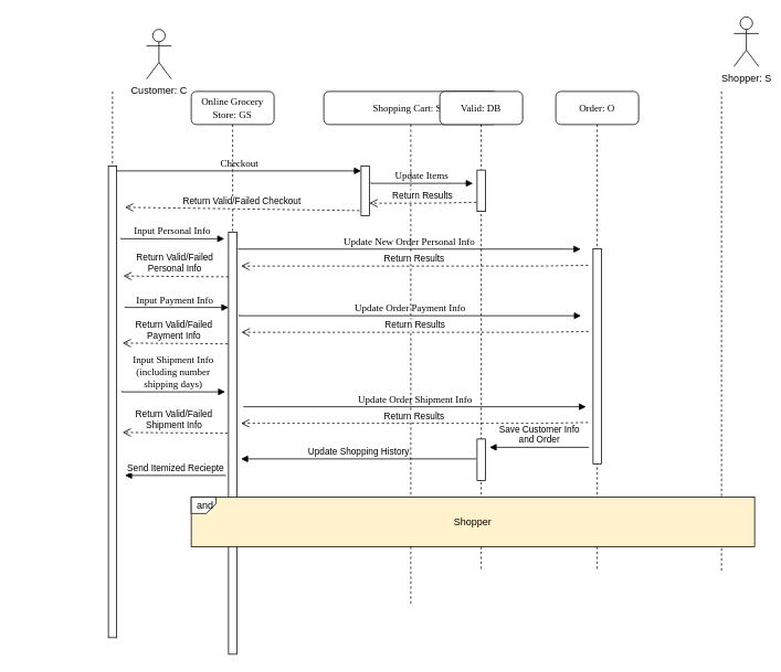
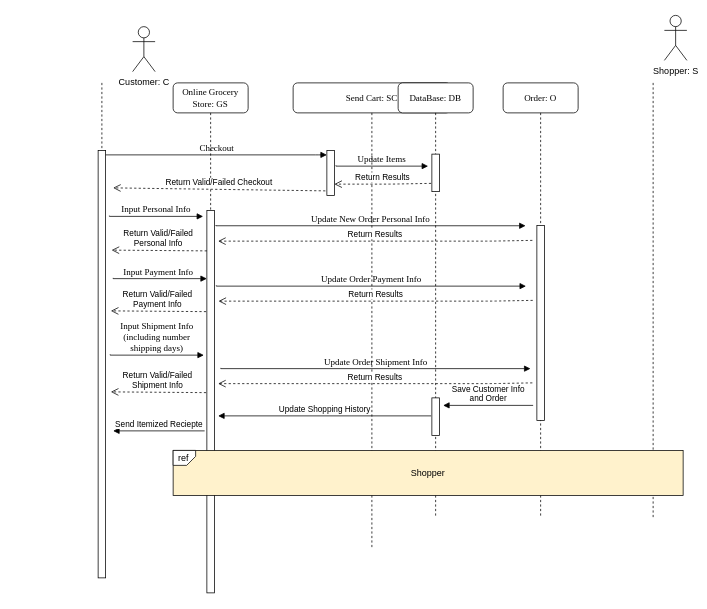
  <mxCell id="0" />
  <mxCell id="1" parent="0" />
  <mxCell id="2" value="Online Grocery Store: GS" style="shape=umlLifeline;perimeter=lifelinePerimeter;whiteSpace=wrap;html=1;container=1;collapsible=0;recursiveResize=0;outlineConnect=0;rounded=1;shadow=0;comic=0;labelBackgroundColor=none;strokeColor=#000000;strokeWidth=1;fillColor=#FFFFFF;fontFamily=Verdana;fontSize=12;fontColor=#000000;align=center;" parent="1" vertex="1"><mxGeometry x="230" y="110" width="100" height="680" as="geometry" /></mxCell>
  <mxCell id="3" value="" style="html=1;points=[];perimeter=orthogonalPerimeter;rounded=0;shadow=0;comic=0;labelBackgroundColor=none;strokeColor=#000000;strokeWidth=1;fillColor=#FFFFFF;fontFamily=Verdana;fontSize=12;fontColor=#000000;align=center;" parent="2" vertex="1"><mxGeometry x="45" y="170" width="10" height="510" as="geometry" /></mxCell>
- <mxCell id="4" value="Shopping Cart: SC" style="shape=umlLifeline;perimeter=lifelinePerimeter;whiteSpace=wrap;html=1;container=1;collapsible=0;recursiveResize=0;outlineConnect=0;rounded=1;shadow=0;comic=0;labelBackgroundColor=none;strokeColor=#000000;strokeWidth=1;fillColor=#FFFFFF;fontFamily=Verdana;fontSize=12;fontColor=#000000;align=center;" parent="1" vertex="1"><mxGeometry x="390" y="110" width="210" height="620" as="geometry" /></mxCell>
+ <mxCell id="4" value="Send Cart: SC" style="shape=umlLifeline;perimeter=lifelinePerimeter;whiteSpace=wrap;html=1;container=1;collapsible=0;recursiveResize=0;outlineConnect=0;rounded=1;shadow=0;comic=0;labelBackgroundColor=none;strokeColor=#000000;strokeWidth=1;fillColor=#FFFFFF;fontFamily=Verdana;fontSize=12;fontColor=#000000;align=center;" parent="1" vertex="1"><mxGeometry x="390" y="110" width="210" height="620" as="geometry" /></mxCell>
  <mxCell id="5" value="" style="html=1;points=[];perimeter=orthogonalPerimeter;rounded=0;shadow=0;comic=0;labelBackgroundColor=none;strokeColor=#000000;strokeWidth=1;fillColor=#FFFFFF;fontFamily=Verdana;fontSize=12;fontColor=#000000;align=center;" parent="4" vertex="1"><mxGeometry x="45" y="90" width="10" height="60" as="geometry" /></mxCell>
  <mxCell id="6" value="Save Customer Info&lt;br&gt;and Order" style="html=1;verticalAlign=bottom;endArrow=block;" edge="1" parent="4"><mxGeometry width="80" relative="1" as="geometry"><mxPoint x="320" y="430" as="sourcePoint" /><mxPoint x="200" y="430" as="targetPoint" /></mxGeometry></mxCell>
- <mxCell id="7" value="Valid: DB" style="shape=umlLifeline;perimeter=lifelinePerimeter;whiteSpace=wrap;html=1;container=1;collapsible=0;recursiveResize=0;outlineConnect=0;rounded=1;shadow=0;comic=0;labelBackgroundColor=none;strokeColor=#000000;strokeWidth=1;fillColor=#FFFFFF;fontFamily=Verdana;fontSize=12;fontColor=#000000;align=center;" parent="1" vertex="1"><mxGeometry x="530" y="110" width="100" height="580" as="geometry" /></mxCell>
+ <mxCell id="7" value="DataBase: DB" style="shape=umlLifeline;perimeter=lifelinePerimeter;whiteSpace=wrap;html=1;container=1;collapsible=0;recursiveResize=0;outlineConnect=0;rounded=1;shadow=0;comic=0;labelBackgroundColor=none;strokeColor=#000000;strokeWidth=1;fillColor=#FFFFFF;fontFamily=Verdana;fontSize=12;fontColor=#000000;align=center;" parent="1" vertex="1"><mxGeometry x="530" y="110" width="100" height="580" as="geometry" /></mxCell>
  <mxCell id="8" value="" style="html=1;points=[];perimeter=orthogonalPerimeter;rounded=0;shadow=0;comic=0;labelBackgroundColor=none;strokeColor=#000000;strokeWidth=1;fillColor=#FFFFFF;fontFamily=Verdana;fontSize=12;fontColor=#000000;align=center;" parent="7" vertex="1"><mxGeometry x="45" y="95" width="10" height="50" as="geometry" /></mxCell>
  <mxCell id="9" value="" style="html=1;points=[];perimeter=orthogonalPerimeter;rounded=0;shadow=0;comic=0;labelBackgroundColor=none;strokeColor=#000000;strokeWidth=1;fillColor=#FFFFFF;fontFamily=Verdana;fontSize=12;fontColor=#000000;align=center;" vertex="1" parent="7"><mxGeometry x="45" y="420" width="10" height="50" as="geometry" /></mxCell>
  <mxCell id="10" value="Order: O" style="shape=umlLifeline;perimeter=lifelinePerimeter;whiteSpace=wrap;html=1;container=1;collapsible=0;recursiveResize=0;outlineConnect=0;rounded=1;shadow=0;comic=0;labelBackgroundColor=none;strokeColor=#000000;strokeWidth=1;fillColor=#FFFFFF;fontFamily=Verdana;fontSize=12;fontColor=#000000;align=center;" parent="1" vertex="1"><mxGeometry x="670" y="110" width="100" height="580" as="geometry" /></mxCell>
  <mxCell id="11" value="" style="html=1;points=[];perimeter=orthogonalPerimeter;rounded=0;shadow=0;comic=0;labelBackgroundColor=none;strokeColor=#000000;strokeWidth=1;fillColor=#FFFFFF;fontFamily=Verdana;fontSize=12;fontColor=#000000;align=center;" parent="10" vertex="1"><mxGeometry x="45" y="190" width="10" height="260" as="geometry" /></mxCell>
  <mxCell id="12" value="" style="shape=umlLifeline;perimeter=lifelinePerimeter;whiteSpace=wrap;html=1;container=1;collapsible=0;recursiveResize=0;outlineConnect=0;rounded=1;shadow=0;comic=0;labelBackgroundColor=none;strokeColor=#000000;strokeWidth=1;fillColor=#FFFFFF;fontFamily=Verdana;fontSize=12;fontColor=#000000;align=center;size=0;" parent="1" vertex="1"><mxGeometry x="20" y="110" width="230" height="660" as="geometry" /></mxCell>
  <mxCell id="13" value="" style="html=1;points=[];perimeter=orthogonalPerimeter;rounded=0;shadow=0;comic=0;labelBackgroundColor=none;strokeColor=#000000;strokeWidth=1;fillColor=#FFFFFF;fontFamily=Verdana;fontSize=12;fontColor=#000000;align=center;" parent="12" vertex="1"><mxGeometry x="110" y="90" width="10" height="570" as="geometry" /></mxCell>
  <mxCell id="14" value="Checkout" style="html=1;verticalAlign=bottom;endArrow=block;labelBackgroundColor=none;fontFamily=Verdana;fontSize=12;edgeStyle=elbowEdgeStyle;elbow=vertical;entryX=0;entryY=0.1;entryDx=0;entryDy=0;entryPerimeter=0;" parent="1" source="13" target="5" edge="1"><mxGeometry relative="1" as="geometry"><mxPoint x="210" y="220" as="sourcePoint" /><mxPoint x="410" y="203" as="targetPoint" /><Array as="points"><mxPoint x="430" y="206" /></Array></mxGeometry></mxCell>
  <mxCell id="15" value="Customer: C" style="shape=umlActor;verticalLabelPosition=bottom;labelBackgroundColor=#ffffff;verticalAlign=top;html=1;outlineConnect=0;" vertex="1" parent="1"><mxGeometry x="176" y="35" width="30" height="60" as="geometry" /></mxCell>
  <mxCell id="16" value="Update Items" style="html=1;verticalAlign=bottom;endArrow=block;labelBackgroundColor=none;fontFamily=Verdana;fontSize=12;edgeStyle=elbowEdgeStyle;elbow=vertical;exitX=0.9;exitY=0.16;exitDx=0;exitDy=0;exitPerimeter=0;rounded=0;" edge="1" parent="1"><mxGeometry relative="1" as="geometry"><mxPoint x="447" y="220" as="sourcePoint" /><mxPoint x="570" y="221" as="targetPoint" /></mxGeometry></mxCell>
  <mxCell id="17" value="Return Results" style="html=1;verticalAlign=bottom;endArrow=open;dashed=1;endSize=8;exitX=-0.1;exitY=0.78;exitDx=0;exitDy=0;exitPerimeter=0;" edge="1" parent="1" source="8" target="5"><mxGeometry relative="1" as="geometry"><mxPoint x="570" y="245" as="sourcePoint" /><mxPoint x="490" y="240" as="targetPoint" /><Array as="points"><mxPoint x="520" y="245" /></Array></mxGeometry></mxCell>
  <mxCell id="18" value="Return Valid/Failed Checkout" style="html=1;verticalAlign=bottom;endArrow=open;dashed=1;endSize=8;exitX=-0.2;exitY=0.9;exitDx=0;exitDy=0;exitPerimeter=0;" edge="1" parent="1" source="5"><mxGeometry relative="1" as="geometry"><mxPoint x="411" y="258.98" as="sourcePoint" /><mxPoint x="150" y="250" as="targetPoint" /></mxGeometry></mxCell>
  <mxCell id="19" value="Input Personal Info" style="html=1;verticalAlign=bottom;endArrow=block;labelBackgroundColor=none;fontFamily=Verdana;fontSize=12;edgeStyle=elbowEdgeStyle;elbow=vertical;exitX=1;exitY=0.205;exitDx=0;exitDy=0;exitPerimeter=0;rounded=0;" edge="1" parent="1"><mxGeometry relative="1" as="geometry"><mxPoint x="145" y="287" as="sourcePoint" /><mxPoint x="270" y="288" as="targetPoint" /></mxGeometry></mxCell>
  <mxCell id="20" value="Update New Order Personal Info" style="html=1;verticalAlign=bottom;endArrow=block;labelBackgroundColor=none;fontFamily=Verdana;fontSize=12;edgeStyle=elbowEdgeStyle;elbow=vertical;exitX=1;exitY=0.205;exitDx=0;exitDy=0;exitPerimeter=0;rounded=0;" edge="1" parent="1"><mxGeometry relative="1" as="geometry"><mxPoint x="287" y="299.5" as="sourcePoint" /><mxPoint x="700" y="301" as="targetPoint" /><Array as="points"><mxPoint x="247" y="300.5" /></Array></mxGeometry></mxCell>
  <mxCell id="21" value="" style="shape=umlLifeline;perimeter=lifelinePerimeter;whiteSpace=wrap;html=1;container=1;collapsible=0;recursiveResize=0;outlineConnect=0;rounded=1;shadow=0;comic=0;labelBackgroundColor=none;strokeColor=#000000;strokeWidth=1;fillColor=#FFFFFF;fontFamily=Verdana;fontSize=12;fontColor=#000000;align=center;size=0;" vertex="1" parent="1"><mxGeometry x="820" y="110" width="100" height="580" as="geometry" /></mxCell>
  <mxCell id="22" value="Return Results" style="html=1;verticalAlign=bottom;endArrow=open;dashed=1;endSize=8;exitX=-0.1;exitY=0.78;exitDx=0;exitDy=0;exitPerimeter=0;" edge="1" parent="1"><mxGeometry relative="1" as="geometry"><mxPoint x="709" y="320" as="sourcePoint" /><mxPoint x="290" y="321" as="targetPoint" /><Array as="points"><mxPoint x="655" y="321" /></Array></mxGeometry></mxCell>
  <mxCell id="23" value="Return Valid/Failed &lt;br&gt;Personal Info" style="html=1;verticalAlign=bottom;endArrow=open;dashed=1;endSize=8;exitX=0;exitY=0.274;exitDx=0;exitDy=0;exitPerimeter=0;entryX=1.3;entryY=0.3;entryDx=0;entryDy=0;entryPerimeter=0;" edge="1" parent="1"><mxGeometry x="0.024" relative="1" as="geometry"><mxPoint x="275" y="334.02" as="sourcePoint" /><mxPoint x="148" y="333" as="targetPoint" /><Array as="points" /><mxPoint as="offset" /></mxGeometry></mxCell>
  <mxCell id="24" value="Input Payment Info" style="html=1;verticalAlign=bottom;endArrow=block;labelBackgroundColor=none;fontFamily=Verdana;fontSize=12;edgeStyle=elbowEdgeStyle;elbow=vertical;exitX=1;exitY=0.205;exitDx=0;exitDy=0;exitPerimeter=0;rounded=0;" edge="1" parent="1"><mxGeometry x="-0.032" relative="1" as="geometry"><mxPoint x="150" y="370" as="sourcePoint" /><mxPoint x="275" y="371" as="targetPoint" /><mxPoint as="offset" /></mxGeometry></mxCell>
  <mxCell id="25" value="Update Order Payment Info" style="html=1;verticalAlign=bottom;endArrow=block;labelBackgroundColor=none;fontFamily=Verdana;fontSize=12;edgeStyle=elbowEdgeStyle;elbow=vertical;exitX=1;exitY=0.205;exitDx=0;exitDy=0;exitPerimeter=0;rounded=0;" edge="1" parent="1"><mxGeometry relative="1" as="geometry"><mxPoint x="287.5" y="380" as="sourcePoint" /><mxPoint x="700.5" y="381.5" as="targetPoint" /><Array as="points"><mxPoint x="247.5" y="381" /></Array></mxGeometry></mxCell>
  <mxCell id="26" value="Return Results" style="html=1;verticalAlign=bottom;endArrow=open;dashed=1;endSize=8;exitX=-0.1;exitY=0.78;exitDx=0;exitDy=0;exitPerimeter=0;" edge="1" parent="1"><mxGeometry relative="1" as="geometry"><mxPoint x="709.5" y="400" as="sourcePoint" /><mxPoint x="290.5" y="401" as="targetPoint" /><Array as="points"><mxPoint x="655.5" y="401" /></Array></mxGeometry></mxCell>
  <mxCell id="27" value="Return Valid/Failed &lt;br&gt;Payment Info" style="html=1;verticalAlign=bottom;endArrow=open;dashed=1;endSize=8;exitX=0;exitY=0.274;exitDx=0;exitDy=0;exitPerimeter=0;entryX=1.3;entryY=0.3;entryDx=0;entryDy=0;entryPerimeter=0;" edge="1" parent="1"><mxGeometry x="0.024" relative="1" as="geometry"><mxPoint x="274" y="415.02" as="sourcePoint" /><mxPoint x="147" y="414" as="targetPoint" /><Array as="points" /><mxPoint as="offset" /></mxGeometry></mxCell>
  <mxCell id="28" value="Input Shipment Info&lt;br&gt;(including number&lt;br&gt;shipping days)" style="html=1;verticalAlign=bottom;endArrow=block;labelBackgroundColor=none;fontFamily=Verdana;fontSize=12;edgeStyle=elbowEdgeStyle;elbow=vertical;exitX=1;exitY=0.205;exitDx=0;exitDy=0;exitPerimeter=0;rounded=0;" edge="1" parent="1"><mxGeometry relative="1" as="geometry"><mxPoint x="146" y="472" as="sourcePoint" /><mxPoint x="271" y="473" as="targetPoint" /><mxPoint as="offset" /></mxGeometry></mxCell>
  <mxCell id="29" value="Update Order Shipment Info" style="html=1;verticalAlign=bottom;endArrow=block;labelBackgroundColor=none;fontFamily=Verdana;fontSize=12;edgeStyle=elbowEdgeStyle;elbow=vertical;exitX=1;exitY=0.205;exitDx=0;exitDy=0;exitPerimeter=0;rounded=0;" edge="1" parent="1"><mxGeometry relative="1" as="geometry"><mxPoint x="293.5" y="490" as="sourcePoint" /><mxPoint x="706.5" y="491.5" as="targetPoint" /><Array as="points"><mxPoint x="253.5" y="491" /></Array></mxGeometry></mxCell>
  <mxCell id="30" value="Return Results" style="html=1;verticalAlign=bottom;endArrow=open;dashed=1;endSize=8;exitX=-0.1;exitY=0.78;exitDx=0;exitDy=0;exitPerimeter=0;" edge="1" parent="1"><mxGeometry relative="1" as="geometry"><mxPoint x="709" y="510" as="sourcePoint" /><mxPoint x="290" y="511" as="targetPoint" /><Array as="points"><mxPoint x="655" y="511" /></Array></mxGeometry></mxCell>
  <mxCell id="31" value="Return Valid/Failed &lt;br&gt;Shipment Info" style="html=1;verticalAlign=bottom;endArrow=open;dashed=1;endSize=8;exitX=0;exitY=0.274;exitDx=0;exitDy=0;exitPerimeter=0;entryX=1.3;entryY=0.3;entryDx=0;entryDy=0;entryPerimeter=0;" edge="1" parent="1"><mxGeometry x="0.024" relative="1" as="geometry"><mxPoint x="274" y="523.02" as="sourcePoint" /><mxPoint x="147" y="522" as="targetPoint" /><Array as="points" /><mxPoint as="offset" /></mxGeometry></mxCell>
  <mxCell id="32" value="Update Shopping History" style="html=1;verticalAlign=bottom;endArrow=block;" edge="1" parent="1"><mxGeometry width="80" relative="1" as="geometry"><mxPoint x="574" y="554" as="sourcePoint" /><mxPoint x="290" y="554" as="targetPoint" /></mxGeometry></mxCell>
  <mxCell id="33" value="Send Itemized Reciepte" style="html=1;verticalAlign=bottom;endArrow=block;" edge="1" parent="1"><mxGeometry width="80" relative="1" as="geometry"><mxPoint x="272" y="574" as="sourcePoint" /><mxPoint x="150" y="574" as="targetPoint" /></mxGeometry></mxCell>
  <mxCell id="34" value="Shopper: S" style="shape=umlActor;verticalLabelPosition=bottom;labelBackgroundColor=#ffffff;verticalAlign=top;html=1;outlineConnect=0;" vertex="1" parent="1"><mxGeometry x="885" y="20" width="30" height="60" as="geometry" /></mxCell>
  <mxCell id="35" value="Shopper" style="rounded=0;whiteSpace=wrap;html=1;fillColor=#fff2cc;" vertex="1" parent="1"><mxGeometry x="230" y="600" width="680" height="60" as="geometry" /></mxCell>
  <mxCell id="36" value="" style="shape=card;whiteSpace=wrap;html=1;rotation=180;size=12;" vertex="1" parent="1"><mxGeometry x="230" y="600" width="30" height="20" as="geometry" /></mxCell>
- <mxCell id="37" value="and" style="text;html=1;resizable=0;points=[];autosize=1;align=left;verticalAlign=top;spacingTop=-4;" vertex="1" parent="1"><mxGeometry x="235" y="600" width="30" height="20" as="geometry" /></mxCell>
+ <mxCell id="37" value="ref" style="text;html=1;resizable=0;points=[];autosize=1;align=left;verticalAlign=top;spacingTop=-4;" vertex="1" parent="1"><mxGeometry x="235" y="600" width="30" height="20" as="geometry" /></mxCell>
